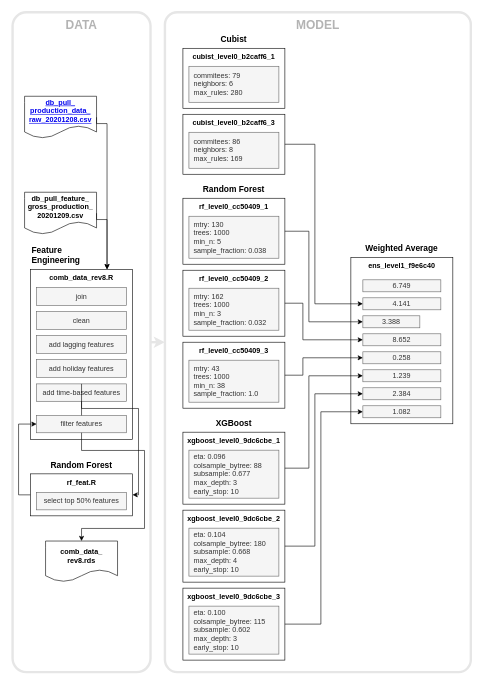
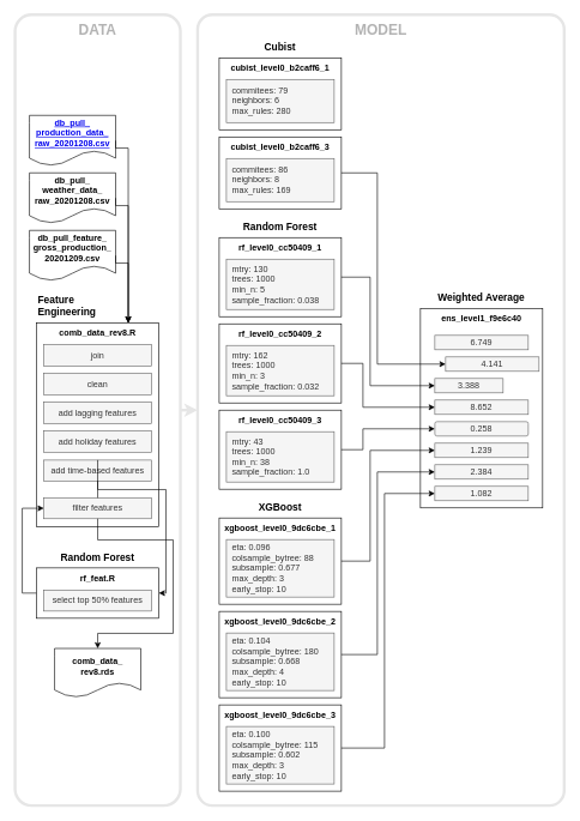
  <mxCell id="0" />
  <mxCell id="1" parent="0" />
  <mxCell id="2" value="" style="group" parent="1" vertex="1" connectable="0"><mxGeometry width="764" height="1100" as="geometry" x="20" y="20" /></mxCell>
  <mxCell id="3" value="" style="rounded=1;whiteSpace=wrap;html=1;fontSize=14;align=center;strokeWidth=4;strokeColor=#E6E6E6;fillColor=none;arcSize=10;" parent="2" vertex="1"><mxGeometry width="230" height="1100" as="geometry" /></mxCell>
  <mxCell id="4" value="" style="rounded=1;whiteSpace=wrap;html=1;fontSize=14;align=center;strokeWidth=4;strokeColor=#E6E6E6;fillColor=none;arcSize=4;" parent="2" vertex="1"><mxGeometry x="254" width="510" height="1100" as="geometry" /></mxCell>
  <mxCell id="5" value="ens_level1_f9e6c40" style="rounded=0;whiteSpace=wrap;html=1;verticalAlign=top;fontStyle=1" parent="2" vertex="1"><mxGeometry x="564" y="409" width="170" height="277" as="geometry" /></mxCell>
  <mxCell id="6" value="cubist_level0_b2caff6_1" style="rounded=0;whiteSpace=wrap;html=1;verticalAlign=top;fontStyle=1" parent="2" vertex="1"><mxGeometry x="284" y="60" width="170" height="100" as="geometry" /></mxCell>
  <mxCell id="7" value="&lt;div align=&quot;left&quot;&gt;commitees: 79&lt;br&gt;neighbors: 6&lt;br&gt;max_rules: 280&lt;br&gt;&lt;/div&gt;" style="rounded=0;whiteSpace=wrap;html=1;align=left;spacingLeft=6;fillColor=#f5f5f5;strokeColor=#666666;fontColor=#333333;" parent="2" vertex="1"><mxGeometry x="294" y="90" width="150" height="60" as="geometry" /></mxCell>
  <mxCell id="8" value="cubist_level0_b2caff6_3" style="rounded=0;whiteSpace=wrap;html=1;verticalAlign=top;fontStyle=1" parent="2" vertex="1"><mxGeometry x="284" y="170" width="170" height="100" as="geometry" /></mxCell>
  <mxCell id="9" value="&lt;div align=&quot;left&quot;&gt;commitees: 86&lt;br&gt;neighbors: 8&lt;br&gt;max_rules: 169&lt;br&gt;&lt;/div&gt;" style="rounded=0;whiteSpace=wrap;html=1;align=left;spacingLeft=6;fillColor=#f5f5f5;strokeColor=#666666;fontColor=#333333;" parent="2" vertex="1"><mxGeometry x="294" y="200" width="150" height="60" as="geometry" /></mxCell>
  <mxCell id="10" value="rf_level0_cc50409_1" style="rounded=0;whiteSpace=wrap;html=1;verticalAlign=top;fontStyle=1" parent="2" vertex="1"><mxGeometry x="284" y="310" width="170" height="110" as="geometry" /></mxCell>
  <mxCell id="11" value="&lt;div align=&quot;left&quot;&gt;mtry: 130&lt;br&gt;trees: 1000&lt;br&gt;min_n: 5&lt;/div&gt;&lt;div align=&quot;left&quot;&gt;sample_fraction: 0.038&lt;br&gt;&lt;/div&gt;" style="rounded=0;whiteSpace=wrap;html=1;align=left;spacingLeft=6;fillColor=#f5f5f5;strokeColor=#666666;fontColor=#333333;" parent="2" vertex="1"><mxGeometry x="294" y="340" width="150" height="70" as="geometry" /></mxCell>
  <mxCell id="12" value="Cubist" style="text;html=1;strokeColor=none;fillColor=none;align=center;verticalAlign=middle;whiteSpace=wrap;rounded=0;fontStyle=1;fontSize=14;" parent="2" vertex="1"><mxGeometry x="284" y="30" width="170" height="30" as="geometry" /></mxCell>
  <mxCell id="13" value="Random Forest" style="text;html=1;strokeColor=none;fillColor=none;align=center;verticalAlign=middle;whiteSpace=wrap;rounded=0;fontStyle=1;fontSize=14;" parent="2" vertex="1"><mxGeometry x="284" y="280" width="170" height="30" as="geometry" /></mxCell>
  <mxCell id="14" value="rf_level0_cc50409_2" style="rounded=0;whiteSpace=wrap;html=1;verticalAlign=top;fontStyle=1" parent="2" vertex="1"><mxGeometry x="284" y="430" width="170" height="110" as="geometry" /></mxCell>
  <mxCell id="15" value="&lt;div align=&quot;left&quot;&gt;mtry: 162&lt;br&gt;trees: 1000&lt;br&gt;min_n: 3&lt;/div&gt;&lt;div align=&quot;left&quot;&gt;sample_fraction: 0.032&lt;br&gt;&lt;/div&gt;" style="rounded=0;whiteSpace=wrap;html=1;align=left;spacingLeft=6;fillColor=#f5f5f5;strokeColor=#666666;fontColor=#333333;" parent="2" vertex="1"><mxGeometry x="294" y="460" width="150" height="70" as="geometry" /></mxCell>
  <mxCell id="16" value="rf_level0_cc50409_3" style="rounded=0;whiteSpace=wrap;html=1;verticalAlign=top;fontStyle=1" parent="2" vertex="1"><mxGeometry x="284" y="550" width="170" height="110" as="geometry" /></mxCell>
  <mxCell id="17" value="&lt;div align=&quot;left&quot;&gt;mtry: 43&lt;br&gt;trees: 1000&lt;br&gt;min_n: 38&lt;/div&gt;&lt;div align=&quot;left&quot;&gt;sample_fraction: 1.0&lt;br&gt;&lt;/div&gt;" style="rounded=0;whiteSpace=wrap;html=1;align=left;spacingLeft=6;fillColor=#f5f5f5;strokeColor=#666666;fontColor=#333333;" parent="2" vertex="1"><mxGeometry x="294" y="580" width="150" height="70" as="geometry" /></mxCell>
  <mxCell id="18" value="xgboost_level0_9dc6cbe_1" style="rounded=0;whiteSpace=wrap;html=1;verticalAlign=top;fontStyle=1" parent="2" vertex="1"><mxGeometry x="284" y="700" width="170" height="120" as="geometry" /></mxCell>
  <mxCell id="19" value="&lt;div align=&quot;left&quot;&gt;eta: 0.096&lt;br&gt;colsample_bytree: 88&lt;br&gt;subsample: 0.677&lt;br&gt;&lt;/div&gt;&lt;div align=&quot;left&quot;&gt;max_depth: 3&lt;/div&gt;&lt;div align=&quot;left&quot;&gt;early_stop: 10&lt;br&gt;&lt;/div&gt;" style="rounded=0;whiteSpace=wrap;html=1;align=left;spacingLeft=6;fillColor=#f5f5f5;strokeColor=#666666;fontColor=#333333;" parent="2" vertex="1"><mxGeometry x="294" y="730" width="150" height="80" as="geometry" /></mxCell>
  <mxCell id="20" value="XGBoost" style="text;html=1;strokeColor=none;fillColor=none;align=center;verticalAlign=middle;whiteSpace=wrap;rounded=0;fontStyle=1;fontSize=14;" parent="2" vertex="1"><mxGeometry x="284" y="670" width="170" height="30" as="geometry" /></mxCell>
  <mxCell id="21" value="xgboost_level0_9dc6cbe_2" style="rounded=0;whiteSpace=wrap;html=1;verticalAlign=top;fontStyle=1" parent="2" vertex="1"><mxGeometry x="284" y="830" width="170" height="120" as="geometry" /></mxCell>
  <mxCell id="22" value="&lt;div align=&quot;left&quot;&gt;eta: 0.104&lt;br&gt;colsample_bytree: 180&lt;br&gt;subsample: 0.668&lt;br&gt;&lt;/div&gt;&lt;div align=&quot;left&quot;&gt;max_depth: 4&lt;br&gt;&lt;/div&gt;&lt;div align=&quot;left&quot;&gt;early_stop: 10&lt;br&gt;&lt;/div&gt;" style="rounded=0;whiteSpace=wrap;html=1;align=left;spacingLeft=6;fillColor=#f5f5f5;strokeColor=#666666;fontColor=#333333;" parent="2" vertex="1"><mxGeometry x="294" y="860" width="150" height="80" as="geometry" /></mxCell>
  <mxCell id="23" value="xgboost_level0_9dc6cbe_3" style="rounded=0;whiteSpace=wrap;html=1;verticalAlign=top;fontStyle=1" parent="2" vertex="1"><mxGeometry x="284" y="960" width="170" height="120" as="geometry" /></mxCell>
  <mxCell id="24" value="&lt;div align=&quot;left&quot;&gt;eta: 0.100&lt;br&gt;colsample_bytree: 115&lt;br&gt;subsample: 0.602&lt;br&gt;&lt;/div&gt;&lt;div align=&quot;left&quot;&gt;max_depth: 3&lt;br&gt;&lt;/div&gt;&lt;div align=&quot;left&quot;&gt;early_stop: 10&lt;br&gt;&lt;/div&gt;" style="rounded=0;whiteSpace=wrap;html=1;align=left;spacingLeft=6;fillColor=#f5f5f5;strokeColor=#666666;fontColor=#333333;" parent="2" vertex="1"><mxGeometry x="294" y="990" width="150" height="80" as="geometry" /></mxCell>
  <mxCell id="25" value="Weighted Average" style="text;html=1;strokeColor=none;fillColor=none;align=center;verticalAlign=middle;whiteSpace=wrap;rounded=0;fontStyle=1;fontSize=14;" parent="2" vertex="1"><mxGeometry x="564" y="379" width="170" height="30" as="geometry" /></mxCell>
  <mxCell id="26" value="&lt;div&gt;6.749&lt;br&gt;&lt;/div&gt;" style="rounded=0;whiteSpace=wrap;html=1;align=center;spacingLeft=0;fillColor=#f5f5f5;strokeColor=#666666;fontColor=#333333;" parent="2" vertex="1"><mxGeometry x="584" y="446" width="130" height="20" as="geometry" /></mxCell>
- <mxCell id="27" value="&lt;div&gt;4.141&lt;/div&gt;" style="rounded=0;whiteSpace=wrap;html=1;align=center;spacingLeft=0;fillColor=#f5f5f5;strokeColor=#666666;fontColor=#333333;" parent="2" vertex="1"><mxGeometry x="584" y="476" width="130" height="20" as="geometry" /></mxCell>
+ <mxCell id="27" value="&lt;div&gt;4.141&lt;/div&gt;" style="rounded=0;whiteSpace=wrap;html=1;align=center;spacingLeft=0;fillColor=#f5f5f5;strokeColor=#666666;fontColor=#333333;" parent="2" vertex="1"><mxGeometry x="599" y="476" width="130" height="20" as="geometry" /></mxCell>
  <mxCell id="28" style="edgeStyle=orthogonalEdgeStyle;rounded=0;orthogonalLoop=1;jettySize=auto;html=1;exitX=1;exitY=0.5;exitDx=0;exitDy=0;entryX=0;entryY=0.5;entryDx=0;entryDy=0;fontSize=14;" parent="2" source="8" target="27" edge="1"><mxGeometry relative="1" as="geometry"><Array as="points"><mxPoint x="504" y="220" /><mxPoint x="504" y="486" /></Array></mxGeometry></mxCell>
  <mxCell id="29" value="&lt;div&gt;3.388&lt;/div&gt;" style="rounded=0;whiteSpace=wrap;html=1;align=center;spacingLeft=0;fillColor=#f5f5f5;strokeColor=#666666;fontColor=#333333;" parent="2" vertex="1"><mxGeometry x="584" y="506" width="95" height="20" as="geometry" /></mxCell>
  <mxCell id="30" style="edgeStyle=orthogonalEdgeStyle;rounded=0;orthogonalLoop=1;jettySize=auto;html=1;exitX=1;exitY=0.5;exitDx=0;exitDy=0;entryX=0;entryY=0.5;entryDx=0;entryDy=0;fontSize=14;" parent="2" source="10" target="29" edge="1"><mxGeometry relative="1" as="geometry"><Array as="points"><mxPoint x="494" y="365" /><mxPoint x="494" y="516" /></Array></mxGeometry></mxCell>
  <mxCell id="31" value="&lt;div&gt;8.652&lt;/div&gt;" style="rounded=0;whiteSpace=wrap;html=1;align=center;spacingLeft=0;fillColor=#f5f5f5;strokeColor=#666666;fontColor=#333333;" parent="2" vertex="1"><mxGeometry x="584" y="536" width="130" height="20" as="geometry" /></mxCell>
  <mxCell id="32" style="edgeStyle=orthogonalEdgeStyle;rounded=0;orthogonalLoop=1;jettySize=auto;html=1;exitX=1;exitY=0.5;exitDx=0;exitDy=0;entryX=0;entryY=0.5;entryDx=0;entryDy=0;fontSize=14;" parent="2" source="14" target="31" edge="1"><mxGeometry relative="1" as="geometry"><Array as="points"><mxPoint x="484" y="485" /><mxPoint x="484" y="546" /></Array></mxGeometry></mxCell>
- <mxCell id="33" value="&lt;div&gt;0.258&lt;/div&gt;" style="rounded=0;whiteSpace=wrap;html=1;align=center;spacingLeft=0;fillColor=#f5f5f5;strokeColor=#666666;fontColor=#333333;" parent="2" vertex="1"><mxGeometry x="584" y="566" width="130" height="20" as="geometry" /></mxCell>
+ <mxCell id="33" value="&lt;div&gt;0.258&lt;/div&gt;" style="whiteSpace=wrap;html=1;align=center;spacingLeft=0;fillColor=#f5f5f5;strokeColor=#666666;fontColor=#333333;rounded=1;" parent="2" vertex="1"><mxGeometry x="584" y="566" width="130" height="20" as="geometry" /></mxCell>
  <mxCell id="34" style="edgeStyle=orthogonalEdgeStyle;rounded=0;orthogonalLoop=1;jettySize=auto;html=1;exitX=1;exitY=0.5;exitDx=0;exitDy=0;fontSize=14;" parent="2" source="16" target="33" edge="1"><mxGeometry relative="1" as="geometry"><Array as="points"><mxPoint x="484" y="605" /><mxPoint x="484" y="576" /></Array></mxGeometry></mxCell>
  <mxCell id="35" value="&lt;div&gt;1.239&lt;/div&gt;" style="rounded=0;whiteSpace=wrap;html=1;align=center;spacingLeft=0;fillColor=#f5f5f5;strokeColor=#666666;fontColor=#333333;" parent="2" vertex="1"><mxGeometry x="584" y="596" width="130" height="20" as="geometry" /></mxCell>
  <mxCell id="36" style="edgeStyle=orthogonalEdgeStyle;rounded=0;orthogonalLoop=1;jettySize=auto;html=1;exitX=1;exitY=0.5;exitDx=0;exitDy=0;entryX=0;entryY=0.5;entryDx=0;entryDy=0;fontSize=14;" parent="2" source="18" target="35" edge="1"><mxGeometry relative="1" as="geometry"><Array as="points"><mxPoint x="494" y="760" /><mxPoint x="494" y="606" /></Array></mxGeometry></mxCell>
  <mxCell id="37" value="&lt;div&gt;2.384&lt;/div&gt;" style="rounded=0;whiteSpace=wrap;html=1;align=center;spacingLeft=0;fillColor=#f5f5f5;strokeColor=#666666;fontColor=#333333;" parent="2" vertex="1"><mxGeometry x="584" y="626" width="130" height="20" as="geometry" /></mxCell>
  <mxCell id="38" style="edgeStyle=orthogonalEdgeStyle;rounded=0;orthogonalLoop=1;jettySize=auto;html=1;exitX=1;exitY=0.5;exitDx=0;exitDy=0;entryX=0;entryY=0.5;entryDx=0;entryDy=0;fontSize=14;" parent="2" source="21" target="37" edge="1"><mxGeometry relative="1" as="geometry"><Array as="points"><mxPoint x="504" y="890" /><mxPoint x="504" y="636" /></Array></mxGeometry></mxCell>
  <mxCell id="39" value="&lt;div&gt;1.082&lt;/div&gt;" style="rounded=0;whiteSpace=wrap;html=1;align=center;spacingLeft=0;fillColor=#f5f5f5;strokeColor=#666666;fontColor=#333333;" parent="2" vertex="1"><mxGeometry x="584" y="656" width="130" height="20" as="geometry" /></mxCell>
  <mxCell id="40" value="MODEL" style="text;html=1;strokeColor=none;fillColor=none;align=center;verticalAlign=middle;whiteSpace=wrap;rounded=0;fontStyle=1;fontSize=20;fontColor=#B3B3B3;" parent="2" vertex="1"><mxGeometry x="254" width="510" height="40" as="geometry" /></mxCell>
  <mxCell id="41" value="DATA" style="text;html=1;strokeColor=none;fillColor=none;align=center;verticalAlign=middle;whiteSpace=wrap;rounded=0;fontStyle=1;fontSize=20;fontColor=#B3B3B3;" parent="2" vertex="1"><mxGeometry width="230" height="40" as="geometry" /></mxCell>
  <mxCell id="42" style="edgeStyle=orthogonalEdgeStyle;rounded=0;orthogonalLoop=1;jettySize=auto;html=1;exitX=1;exitY=0.5;exitDx=0;exitDy=0;entryX=0;entryY=0.5;entryDx=0;entryDy=0;fontSize=14;" parent="2" source="23" target="39" edge="1"><mxGeometry relative="1" as="geometry"><Array as="points"><mxPoint x="514" y="1020" /><mxPoint x="514" y="666" /></Array></mxGeometry></mxCell>
  <mxCell id="43" value="" style="endArrow=classic;html=1;strokeWidth=4;fontSize=12;fontColor=#000000;entryX=0;entryY=0.5;entryDx=0;entryDy=0;exitX=1;exitY=0.5;exitDx=0;exitDy=0;strokeColor=#E6E6E6;" parent="2" source="3" target="4" edge="1"><mxGeometry width="50" height="50" relative="1" as="geometry"><mxPoint x="224" y="480" as="sourcePoint" /><mxPoint x="274" y="430" as="targetPoint" /></mxGeometry></mxCell>
  <mxCell id="44" value="&lt;a href=&quot;https://github.com/flrs/caiso_wind_forecast/blob/main/data/raw/db_pull_production_data_raw_20201208.csv&quot;&gt;db_pull_&lt;br&gt;production_data_&lt;br&gt;raw_20201208.csv&lt;/a&gt;" style="shape=document;whiteSpace=wrap;html=1;boundedLbl=1;strokeWidth=1;fontSize=12;align=center;fontStyle=1" parent="2" vertex="1"><mxGeometry x="20" y="140" width="120" height="70" as="geometry" /></mxCell>
+ <mxCell id="45" value="db_pull_&lt;br&gt;weather_data_&lt;br&gt;raw_20201208.csv" style="shape=document;whiteSpace=wrap;html=1;boundedLbl=1;strokeWidth=1;fontSize=12;align=center;fontStyle=1" parent="2" vertex="1"><mxGeometry x="20" y="220" width="120" height="70" as="geometry" /></mxCell>
  <mxCell id="46" value="db_pull_feature_&lt;br&gt;gross_production_&lt;br&gt;20201209.csv" style="shape=document;whiteSpace=wrap;html=1;boundedLbl=1;strokeWidth=1;fontSize=12;align=center;fontStyle=1" parent="2" vertex="1"><mxGeometry x="20" y="300" width="120" height="70" as="geometry" /></mxCell>
  <mxCell id="47" value="&lt;div&gt;comb_data_rev8.R&lt;/div&gt;" style="rounded=0;whiteSpace=wrap;html=1;verticalAlign=top;fontStyle=1" parent="2" vertex="1"><mxGeometry x="30" y="428.5" width="170" height="284" as="geometry" /></mxCell>
  <mxCell id="48" style="edgeStyle=orthogonalEdgeStyle;rounded=0;orthogonalLoop=1;jettySize=auto;html=1;exitX=1;exitY=0.5;exitDx=0;exitDy=0;entryX=0.75;entryY=0;entryDx=0;entryDy=0;fontSize=12;fontColor=#000000;" parent="2" source="44" target="47" edge="1"><mxGeometry x="10" y="150.5" as="geometry"><Array as="points"><mxPoint x="158" y="185.5" /></Array></mxGeometry></mxCell>
+ <mxCell id="49" style="edgeStyle=orthogonalEdgeStyle;rounded=0;orthogonalLoop=1;jettySize=auto;html=1;exitX=1;exitY=0.5;exitDx=0;exitDy=0;entryX=0.75;entryY=0;entryDx=0;entryDy=0;fontSize=12;fontColor=#000000;" parent="2" source="45" target="47" edge="1"><mxGeometry x="10" y="150.5" as="geometry"><Array as="points"><mxPoint x="158" y="265.5" /></Array></mxGeometry></mxCell>
  <mxCell id="50" style="edgeStyle=orthogonalEdgeStyle;rounded=0;orthogonalLoop=1;jettySize=auto;html=1;exitX=1;exitY=0.5;exitDx=0;exitDy=0;entryX=0.75;entryY=0;entryDx=0;entryDy=0;fontSize=12;fontColor=#000000;" parent="2" source="46" target="47" edge="1"><mxGeometry x="10" y="150.5" as="geometry"><Array as="points"><mxPoint x="158" y="345.5" /></Array></mxGeometry></mxCell>
  <mxCell id="51" value="join" style="rounded=0;whiteSpace=wrap;html=1;strokeColor=#666666;strokeWidth=1;fillColor=#f5f5f5;fontSize=12;fontColor=#333333;align=center;" parent="2" vertex="1"><mxGeometry x="40" y="458.5" width="150" height="30" as="geometry" /></mxCell>
  <mxCell id="52" value="add time-based features" style="rounded=0;whiteSpace=wrap;html=1;strokeColor=#666666;strokeWidth=1;fillColor=#f5f5f5;fontSize=12;fontColor=#333333;align=center;" parent="2" vertex="1"><mxGeometry x="40" y="619.5" width="150" height="29" as="geometry" /></mxCell>
  <mxCell id="53" value="filter features" style="rounded=0;whiteSpace=wrap;html=1;strokeColor=#666666;strokeWidth=1;fillColor=#f5f5f5;fontSize=12;fontColor=#333333;align=center;" parent="2" vertex="1"><mxGeometry x="40" y="672" width="150" height="29" as="geometry" /></mxCell>
  <mxCell id="54" style="edgeStyle=orthogonalEdgeStyle;rounded=0;orthogonalLoop=1;jettySize=auto;html=1;exitX=0;exitY=0.5;exitDx=0;exitDy=0;entryX=0;entryY=0.5;entryDx=0;entryDy=0;fontSize=12;fontColor=#000000;" parent="2" source="55" target="53" edge="1"><mxGeometry x="10" y="150.5" as="geometry"><Array as="points"><mxPoint x="10" y="804.5" /><mxPoint x="10" y="686.5" /></Array></mxGeometry></mxCell>
  <mxCell id="55" value="&lt;div&gt;rf_feat.R&lt;/div&gt;" style="rounded=0;whiteSpace=wrap;html=1;verticalAlign=top;fontStyle=1" parent="2" vertex="1"><mxGeometry x="30" y="769.5" width="170" height="70" as="geometry" /></mxCell>
  <mxCell id="56" style="edgeStyle=orthogonalEdgeStyle;rounded=0;orthogonalLoop=1;jettySize=auto;html=1;exitX=0.5;exitY=1;exitDx=0;exitDy=0;entryX=1;entryY=0.5;entryDx=0;entryDy=0;fontSize=12;fontColor=#000000;" parent="2" source="52" target="55" edge="1"><mxGeometry x="10" y="150.5" as="geometry"><Array as="points"><mxPoint x="115" y="660.5" /><mxPoint x="210" y="660.5" /><mxPoint x="210" y="804.5" /></Array></mxGeometry></mxCell>
  <mxCell id="57" value="select top 50% features" style="rounded=0;whiteSpace=wrap;html=1;strokeColor=#666666;strokeWidth=1;fillColor=#f5f5f5;fontSize=12;fontColor=#333333;align=center;" parent="2" vertex="1"><mxGeometry x="40" y="800.5" width="150" height="29" as="geometry" /></mxCell>
  <mxCell id="58" value="&lt;b&gt;comb_data_&lt;br&gt;rev8.rds&lt;/b&gt;" style="shape=document;whiteSpace=wrap;html=1;boundedLbl=1;strokeWidth=1;fontSize=12;align=center;" parent="2" vertex="1"><mxGeometry x="55" y="881.5" width="120" height="68" as="geometry" /></mxCell>
  <mxCell id="59" value="Random Forest" style="text;html=1;strokeColor=none;fillColor=none;align=center;verticalAlign=middle;whiteSpace=wrap;rounded=0;fontStyle=1;fontSize=14;" parent="2" vertex="1"><mxGeometry x="30" y="739.5" width="170" height="30" as="geometry" /></mxCell>
  <mxCell id="60" value="&lt;div align=&quot;left&quot;&gt;Feature &lt;br&gt;&lt;/div&gt;&lt;div align=&quot;left&quot;&gt;Engineering&lt;br&gt;&lt;/div&gt;" style="text;html=1;strokeColor=none;fillColor=none;align=left;verticalAlign=middle;whiteSpace=wrap;rounded=0;fontStyle=1;fontSize=14;" parent="2" vertex="1"><mxGeometry x="30" y="380" width="170" height="48.5" as="geometry" /></mxCell>
  <mxCell id="61" style="edgeStyle=orthogonalEdgeStyle;rounded=0;orthogonalLoop=1;jettySize=auto;html=1;exitX=0.5;exitY=1;exitDx=0;exitDy=0;fontSize=12;fontColor=#000000;" parent="2" source="53" target="58" edge="1"><mxGeometry x="10" y="150.5" as="geometry"><Array as="points"><mxPoint x="115" y="730.5" /><mxPoint x="220" y="730.5" /><mxPoint x="220" y="860.5" /><mxPoint x="115" y="860.5" /></Array></mxGeometry></mxCell>
  <mxCell id="62" value="" style="endArrow=none;html=1;fontSize=12;fontColor=#000000;exitX=0.5;exitY=0;exitDx=0;exitDy=0;" parent="2" source="52" target="53" edge="1"><mxGeometry x="10" y="150.5" width="50" height="50" as="geometry"><mxPoint x="220" y="548.5" as="sourcePoint" /><mxPoint x="270" y="498.5" as="targetPoint" /></mxGeometry></mxCell>
  <mxCell id="63" value="clean" style="rounded=0;whiteSpace=wrap;html=1;strokeColor=#666666;strokeWidth=1;fillColor=#f5f5f5;fontSize=12;fontColor=#333333;align=center;" parent="2" vertex="1"><mxGeometry x="40" y="498.5" width="150" height="30" as="geometry" /></mxCell>
  <mxCell id="64" value="add lagging features" style="rounded=0;whiteSpace=wrap;html=1;strokeColor=#666666;strokeWidth=1;fillColor=#f5f5f5;fontSize=12;fontColor=#333333;align=center;" parent="2" vertex="1"><mxGeometry x="40" y="538.5" width="150" height="30" as="geometry" /></mxCell>
  <mxCell id="65" value="add holiday features" style="rounded=0;whiteSpace=wrap;html=1;strokeColor=#666666;strokeWidth=1;fillColor=#f5f5f5;fontSize=12;fontColor=#333333;align=center;" parent="2" vertex="1"><mxGeometry x="40" y="578.5" width="150" height="30" as="geometry" /></mxCell>
